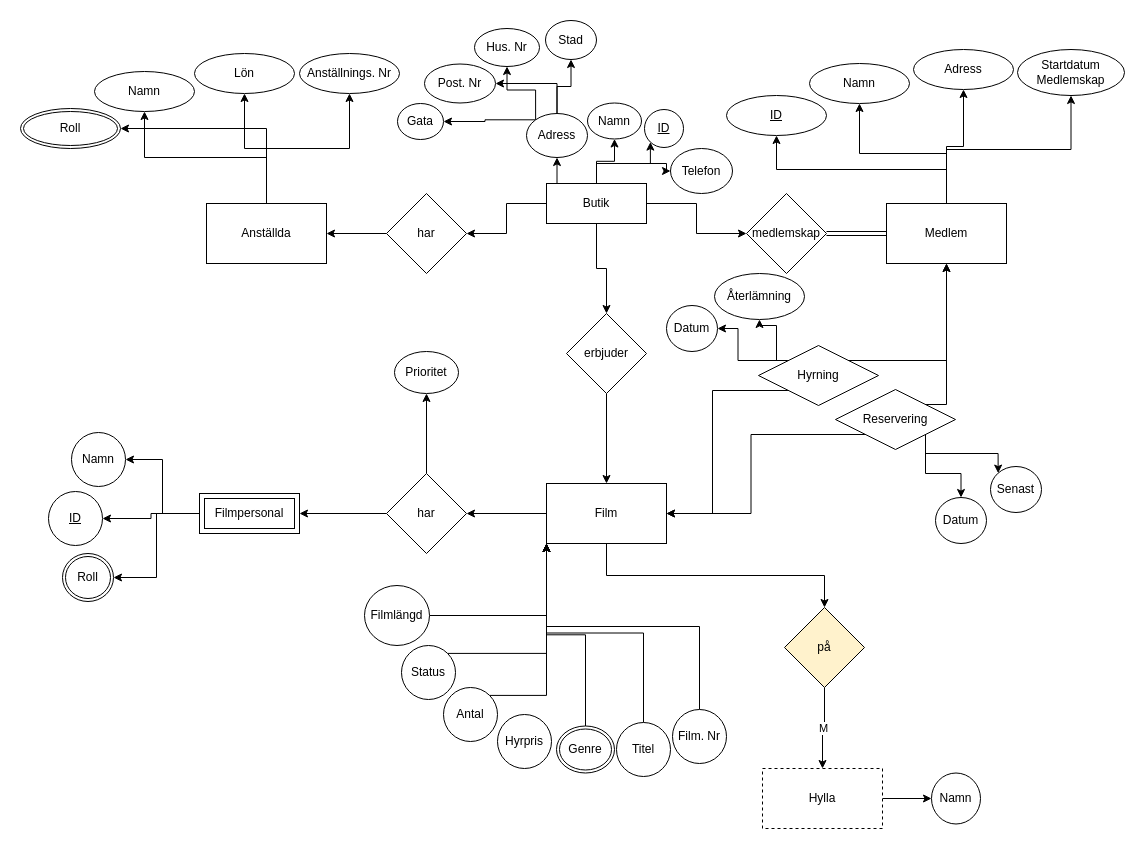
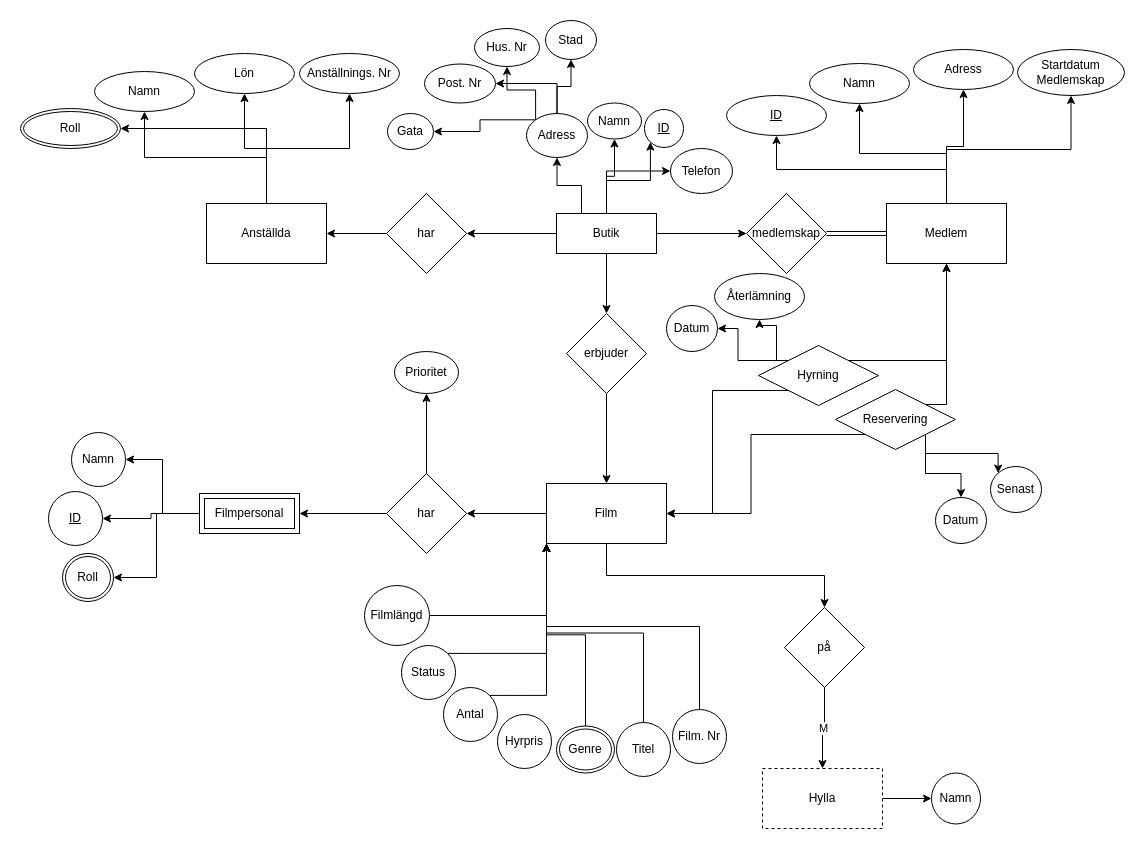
  <mxCell id="0" />
  <mxCell id="1" parent="0" />
  <mxCell id="2" value="" style="edgeStyle=orthogonalEdgeStyle;rounded=0;orthogonalLoop=1;jettySize=auto;html=1;" edge="1" parent="1" source="9" target="11"><mxGeometry relative="1" as="geometry" /></mxCell>
  <mxCell id="3" value="" style="edgeStyle=orthogonalEdgeStyle;rounded=0;orthogonalLoop=1;jettySize=auto;html=1;" edge="1" parent="1" source="9" target="18"><mxGeometry relative="1" as="geometry" /></mxCell>
  <mxCell id="4" style="edgeStyle=orthogonalEdgeStyle;rounded=0;orthogonalLoop=1;jettySize=auto;html=1;exitX=0.25;exitY=0;exitDx=0;exitDy=0;entryX=0.5;entryY=1;entryDx=0;entryDy=0;" edge="1" parent="1" source="9" target="40"><mxGeometry relative="1" as="geometry" /></mxCell>
  <mxCell id="5" style="edgeStyle=orthogonalEdgeStyle;rounded=0;orthogonalLoop=1;jettySize=auto;html=1;exitX=0.5;exitY=0;exitDx=0;exitDy=0;entryX=0.5;entryY=1;entryDx=0;entryDy=0;" edge="1" parent="1" source="9" target="41"><mxGeometry relative="1" as="geometry" /></mxCell>
  <mxCell id="6" style="edgeStyle=orthogonalEdgeStyle;rounded=0;orthogonalLoop=1;jettySize=auto;html=1;exitX=0.5;exitY=0;exitDx=0;exitDy=0;entryX=0;entryY=1;entryDx=0;entryDy=0;" edge="1" parent="1" source="9" target="42"><mxGeometry relative="1" as="geometry" /></mxCell>
  <mxCell id="7" style="edgeStyle=orthogonalEdgeStyle;rounded=0;orthogonalLoop=1;jettySize=auto;html=1;exitX=0.5;exitY=0;exitDx=0;exitDy=0;entryX=0;entryY=0.5;entryDx=0;entryDy=0;" edge="1" parent="1" source="9" target="43"><mxGeometry relative="1" as="geometry" /></mxCell>
  <mxCell id="8" value="" style="edgeStyle=orthogonalEdgeStyle;rounded=0;orthogonalLoop=1;jettySize=auto;html=1;" edge="1" parent="1" source="9" target="45"><mxGeometry relative="1" as="geometry" /></mxCell>
- <mxCell id="9" value="Butik" style="whiteSpace=wrap;html=1;align=center;" vertex="1" parent="1"><mxGeometry x="546" y="183" width="100" height="40" as="geometry" /></mxCell>
+ <mxCell id="9" value="Butik" style="whiteSpace=wrap;html=1;align=center;" vertex="1" parent="1"><mxGeometry x="556" y="213" width="100" height="40" as="geometry" /></mxCell>
  <mxCell id="10" value="" style="edgeStyle=orthogonalEdgeStyle;rounded=0;orthogonalLoop=1;jettySize=auto;html=1;" edge="1" parent="1" source="11" target="16"><mxGeometry relative="1" as="geometry" /></mxCell>
  <mxCell id="11" value="har" style="rhombus;whiteSpace=wrap;html=1;" vertex="1" parent="1"><mxGeometry x="386" y="193" width="80" height="80" as="geometry" /></mxCell>
  <mxCell id="12" style="edgeStyle=orthogonalEdgeStyle;rounded=0;orthogonalLoop=1;jettySize=auto;html=1;exitX=0.5;exitY=0;exitDx=0;exitDy=0;entryX=1;entryY=0.5;entryDx=0;entryDy=0;" edge="1" parent="1" source="16" target="27"><mxGeometry relative="1" as="geometry" /></mxCell>
  <mxCell id="13" style="edgeStyle=orthogonalEdgeStyle;rounded=0;orthogonalLoop=1;jettySize=auto;html=1;exitX=0.5;exitY=0;exitDx=0;exitDy=0;entryX=0.5;entryY=1;entryDx=0;entryDy=0;" edge="1" parent="1" source="16" target="24"><mxGeometry relative="1" as="geometry" /></mxCell>
  <mxCell id="14" style="edgeStyle=orthogonalEdgeStyle;rounded=0;orthogonalLoop=1;jettySize=auto;html=1;exitX=0.5;exitY=0;exitDx=0;exitDy=0;entryX=0.5;entryY=1;entryDx=0;entryDy=0;" edge="1" parent="1" source="16" target="25"><mxGeometry relative="1" as="geometry" /></mxCell>
  <mxCell id="15" style="edgeStyle=orthogonalEdgeStyle;rounded=0;orthogonalLoop=1;jettySize=auto;html=1;exitX=0.5;exitY=0;exitDx=0;exitDy=0;entryX=0.5;entryY=1;entryDx=0;entryDy=0;" edge="1" parent="1" source="16" target="26"><mxGeometry relative="1" as="geometry" /></mxCell>
  <mxCell id="16" value="Anställda" style="whiteSpace=wrap;html=1;" vertex="1" parent="1"><mxGeometry x="206" y="203" width="120" height="60" as="geometry" /></mxCell>
  <mxCell id="17" value="" style="edgeStyle=orthogonalEdgeStyle;rounded=0;orthogonalLoop=1;jettySize=auto;html=1;shape=link;" edge="1" parent="1" source="18" target="23"><mxGeometry relative="1" as="geometry" /></mxCell>
  <mxCell id="18" value="medlemskap" style="rhombus;whiteSpace=wrap;html=1;" vertex="1" parent="1"><mxGeometry x="746" y="193" width="80" height="80" as="geometry" /></mxCell>
  <mxCell id="19" style="edgeStyle=orthogonalEdgeStyle;rounded=0;orthogonalLoop=1;jettySize=auto;html=1;exitX=0.5;exitY=0;exitDx=0;exitDy=0;" edge="1" parent="1" source="23" target="31"><mxGeometry relative="1" as="geometry" /></mxCell>
  <mxCell id="20" style="edgeStyle=orthogonalEdgeStyle;rounded=0;orthogonalLoop=1;jettySize=auto;html=1;exitX=0.5;exitY=0;exitDx=0;exitDy=0;entryX=0.5;entryY=1;entryDx=0;entryDy=0;" edge="1" parent="1" source="23" target="28"><mxGeometry relative="1" as="geometry" /></mxCell>
  <mxCell id="21" style="edgeStyle=orthogonalEdgeStyle;rounded=0;orthogonalLoop=1;jettySize=auto;html=1;exitX=0.5;exitY=0;exitDx=0;exitDy=0;entryX=0.5;entryY=1;entryDx=0;entryDy=0;" edge="1" parent="1" source="23" target="29"><mxGeometry relative="1" as="geometry" /></mxCell>
  <mxCell id="22" style="edgeStyle=orthogonalEdgeStyle;rounded=0;orthogonalLoop=1;jettySize=auto;html=1;exitX=0.5;exitY=0;exitDx=0;exitDy=0;entryX=0.5;entryY=1;entryDx=0;entryDy=0;" edge="1" parent="1" source="23" target="30"><mxGeometry relative="1" as="geometry" /></mxCell>
  <mxCell id="23" value="Medlem" style="whiteSpace=wrap;html=1;" vertex="1" parent="1"><mxGeometry x="886" y="203" width="120" height="60" as="geometry" /></mxCell>
  <mxCell id="24" value="Namn" style="ellipse;whiteSpace=wrap;html=1;align=center;" vertex="1" parent="1"><mxGeometry x="94" y="71" width="100" height="40" as="geometry" /></mxCell>
  <mxCell id="25" value="Lön" style="ellipse;whiteSpace=wrap;html=1;align=center;" vertex="1" parent="1"><mxGeometry x="194" y="53" width="100" height="40" as="geometry" /></mxCell>
  <mxCell id="26" value="Anställnings. Nr" style="ellipse;whiteSpace=wrap;html=1;align=center;" vertex="1" parent="1"><mxGeometry x="299" y="53" width="100" height="40" as="geometry" /></mxCell>
  <mxCell id="27" value="Roll" style="ellipse;shape=doubleEllipse;margin=3;whiteSpace=wrap;html=1;align=center;" vertex="1" parent="1"><mxGeometry x="20" y="108" width="100" height="40" as="geometry" /></mxCell>
  <mxCell id="28" value="Namn" style="ellipse;whiteSpace=wrap;html=1;align=center;" vertex="1" parent="1"><mxGeometry x="809" y="63" width="100" height="40" as="geometry" /></mxCell>
  <mxCell id="29" value="Adress" style="ellipse;whiteSpace=wrap;html=1;align=center;" vertex="1" parent="1"><mxGeometry x="913" y="49" width="100" height="40" as="geometry" /></mxCell>
  <mxCell id="30" value="&lt;div&gt;Startdatum&lt;/div&gt;&lt;div&gt;Medlemskap&lt;br&gt;&lt;/div&gt;" style="ellipse;whiteSpace=wrap;html=1;align=center;" vertex="1" parent="1"><mxGeometry x="1017" y="49" width="107" height="46" as="geometry" /></mxCell>
  <mxCell id="31" value="ID" style="ellipse;whiteSpace=wrap;html=1;align=center;fontStyle=4;" vertex="1" parent="1"><mxGeometry x="726" y="95" width="100" height="40" as="geometry" /></mxCell>
- <mxCell id="32" value="Gata" style="ellipse;whiteSpace=wrap;html=1;align=center;" vertex="1" parent="1"><mxGeometry x="397" y="103" width="46" height="36" as="geometry" /></mxCell>
+ <mxCell id="32" value="Gata" style="ellipse;whiteSpace=wrap;html=1;align=center;" vertex="1" parent="1"><mxGeometry x="387" y="113" width="46" height="36" as="geometry" /></mxCell>
  <mxCell id="33" value="Post. Nr" style="ellipse;whiteSpace=wrap;html=1;align=center;" vertex="1" parent="1"><mxGeometry x="424" y="63.5" width="71" height="39" as="geometry" /></mxCell>
  <mxCell id="34" value="Hus. Nr" style="ellipse;whiteSpace=wrap;html=1;align=center;" vertex="1" parent="1"><mxGeometry x="474" y="28" width="65" height="38" as="geometry" /></mxCell>
  <mxCell id="35" value="Stad" style="ellipse;whiteSpace=wrap;html=1;align=center;" vertex="1" parent="1"><mxGeometry x="545" y="20" width="51" height="39" as="geometry" /></mxCell>
  <mxCell id="36" style="edgeStyle=orthogonalEdgeStyle;rounded=0;orthogonalLoop=1;jettySize=auto;html=1;exitX=0;exitY=0;exitDx=0;exitDy=0;entryX=1;entryY=0.5;entryDx=0;entryDy=0;" edge="1" parent="1" source="40" target="32"><mxGeometry relative="1" as="geometry" /></mxCell>
  <mxCell id="37" style="edgeStyle=orthogonalEdgeStyle;rounded=0;orthogonalLoop=1;jettySize=auto;html=1;exitX=0;exitY=0;exitDx=0;exitDy=0;entryX=0.5;entryY=1;entryDx=0;entryDy=0;" edge="1" parent="1" source="40" target="34"><mxGeometry relative="1" as="geometry" /></mxCell>
  <mxCell id="38" style="edgeStyle=orthogonalEdgeStyle;rounded=0;orthogonalLoop=1;jettySize=auto;html=1;exitX=0.5;exitY=0;exitDx=0;exitDy=0;entryX=0.5;entryY=1;entryDx=0;entryDy=0;" edge="1" parent="1" source="40" target="35"><mxGeometry relative="1" as="geometry" /></mxCell>
  <mxCell id="39" style="edgeStyle=orthogonalEdgeStyle;rounded=0;orthogonalLoop=1;jettySize=auto;html=1;exitX=0.5;exitY=0;exitDx=0;exitDy=0;entryX=1;entryY=0.5;entryDx=0;entryDy=0;" edge="1" parent="1" source="40" target="33"><mxGeometry relative="1" as="geometry" /></mxCell>
  <mxCell id="40" value="Adress" style="ellipse;whiteSpace=wrap;html=1;align=center;" vertex="1" parent="1"><mxGeometry x="526" y="113" width="61" height="44" as="geometry" /></mxCell>
  <mxCell id="41" value="Namn" style="ellipse;whiteSpace=wrap;html=1;align=center;" vertex="1" parent="1"><mxGeometry x="587" y="102.5" width="54" height="36" as="geometry" /></mxCell>
  <mxCell id="42" value="&lt;u&gt;ID&lt;/u&gt;" style="ellipse;whiteSpace=wrap;html=1;align=center;" vertex="1" parent="1"><mxGeometry x="644" y="109" width="39" height="38" as="geometry" /></mxCell>
  <mxCell id="43" value="Telefon" style="ellipse;whiteSpace=wrap;html=1;align=center;" vertex="1" parent="1"><mxGeometry x="670" y="148" width="62" height="45" as="geometry" /></mxCell>
  <mxCell id="44" value="" style="edgeStyle=orthogonalEdgeStyle;rounded=0;orthogonalLoop=1;jettySize=auto;html=1;" edge="1" parent="1" source="45" target="48"><mxGeometry relative="1" as="geometry" /></mxCell>
  <mxCell id="45" value="erbjuder" style="rhombus;whiteSpace=wrap;html=1;" vertex="1" parent="1"><mxGeometry x="566" y="313" width="80" height="80" as="geometry" /></mxCell>
  <mxCell id="46" value="" style="edgeStyle=orthogonalEdgeStyle;rounded=0;orthogonalLoop=1;jettySize=auto;html=1;" edge="1" parent="1" source="48" target="51"><mxGeometry relative="1" as="geometry" /></mxCell>
  <mxCell id="47" style="edgeStyle=orthogonalEdgeStyle;rounded=0;orthogonalLoop=1;jettySize=auto;html=1;exitX=0.5;exitY=1;exitDx=0;exitDy=0;" edge="1" parent="1" source="48" target="57"><mxGeometry relative="1" as="geometry" /></mxCell>
  <mxCell id="48" value="Film" style="whiteSpace=wrap;html=1;" vertex="1" parent="1"><mxGeometry x="546" y="483" width="120" height="60" as="geometry" /></mxCell>
  <mxCell id="49" value="" style="edgeStyle=orthogonalEdgeStyle;rounded=0;orthogonalLoop=1;jettySize=auto;html=1;" edge="1" parent="1" source="51" target="52"><mxGeometry relative="1" as="geometry" /></mxCell>
  <mxCell id="50" style="edgeStyle=orthogonalEdgeStyle;rounded=0;orthogonalLoop=1;jettySize=auto;html=1;exitX=0;exitY=0.5;exitDx=0;exitDy=0;entryX=1;entryY=0.5;entryDx=0;entryDy=0;" edge="1" parent="1" source="51" target="91"><mxGeometry relative="1" as="geometry" /></mxCell>
  <mxCell id="51" value="har" style="rhombus;whiteSpace=wrap;html=1;" vertex="1" parent="1"><mxGeometry x="386" y="473" width="80" height="80" as="geometry" /></mxCell>
  <mxCell id="52" value="Prioritet" style="ellipse;whiteSpace=wrap;html=1;" vertex="1" parent="1"><mxGeometry x="394" y="351" width="64" height="42" as="geometry" /></mxCell>
  <mxCell id="53" value="Namn" style="ellipse;whiteSpace=wrap;html=1;" vertex="1" parent="1"><mxGeometry x="71" y="432" width="54" height="54" as="geometry" /></mxCell>
  <mxCell id="54" value="&lt;u&gt;ID&lt;/u&gt;" style="ellipse;whiteSpace=wrap;html=1;" vertex="1" parent="1"><mxGeometry x="48" y="491" width="54" height="54" as="geometry" /></mxCell>
  <mxCell id="55" value="Roll" style="ellipse;shape=doubleEllipse;margin=3;whiteSpace=wrap;html=1;align=center;" vertex="1" parent="1"><mxGeometry x="62" y="553" width="51" height="48" as="geometry" /></mxCell>
  <mxCell id="56" value="M" style="edgeStyle=orthogonalEdgeStyle;rounded=0;orthogonalLoop=1;jettySize=auto;html=1;" edge="1" parent="1" source="57" target="59"><mxGeometry relative="1" as="geometry" /></mxCell>
- <mxCell id="57" value="på" style="rhombus;whiteSpace=wrap;html=1;fillColor=#fff2cc;" vertex="1" parent="1"><mxGeometry x="784" y="607" width="80" height="80" as="geometry" /></mxCell>
+ <mxCell id="57" value="på" style="rhombus;whiteSpace=wrap;html=1;" vertex="1" parent="1"><mxGeometry x="784" y="607" width="80" height="80" as="geometry" /></mxCell>
  <mxCell id="58" value="" style="edgeStyle=orthogonalEdgeStyle;rounded=0;orthogonalLoop=1;jettySize=auto;html=1;" edge="1" parent="1" source="59" target="60"><mxGeometry relative="1" as="geometry" /></mxCell>
  <mxCell id="59" value="Hylla" style="whiteSpace=wrap;html=1;dashed=1;" vertex="1" parent="1"><mxGeometry x="762" y="768" width="120" height="60" as="geometry" /></mxCell>
  <mxCell id="60" value="Namn" style="ellipse;whiteSpace=wrap;html=1;" vertex="1" parent="1"><mxGeometry x="931" y="772.5" width="49" height="51" as="geometry" /></mxCell>
  <mxCell id="61" style="edgeStyle=orthogonalEdgeStyle;rounded=0;orthogonalLoop=1;jettySize=auto;html=1;exitX=0.5;exitY=0;exitDx=0;exitDy=0;entryX=0;entryY=1;entryDx=0;entryDy=0;" edge="1" parent="1" source="62" target="48"><mxGeometry relative="1" as="geometry" /></mxCell>
  <mxCell id="62" value="Film. Nr" style="ellipse;whiteSpace=wrap;html=1;" vertex="1" parent="1"><mxGeometry x="672" y="709" width="54" height="54" as="geometry" /></mxCell>
  <mxCell id="63" style="edgeStyle=orthogonalEdgeStyle;rounded=0;orthogonalLoop=1;jettySize=auto;html=1;exitX=1;exitY=0.5;exitDx=0;exitDy=0;entryX=0;entryY=1;entryDx=0;entryDy=0;" edge="1" parent="1" source="64" target="48"><mxGeometry relative="1" as="geometry" /></mxCell>
  <mxCell id="64" value="Filmlängd" style="ellipse;whiteSpace=wrap;html=1;" vertex="1" parent="1"><mxGeometry x="364" y="585" width="65" height="60" as="geometry" /></mxCell>
  <mxCell id="65" style="edgeStyle=orthogonalEdgeStyle;rounded=0;orthogonalLoop=1;jettySize=auto;html=1;exitX=0.5;exitY=0;exitDx=0;exitDy=0;entryX=0;entryY=1;entryDx=0;entryDy=0;" edge="1" parent="1" source="66" target="48"><mxGeometry relative="1" as="geometry" /></mxCell>
  <mxCell id="66" value="Titel" style="ellipse;whiteSpace=wrap;html=1;" vertex="1" parent="1"><mxGeometry x="616" y="722" width="54" height="54" as="geometry" /></mxCell>
  <mxCell id="67" style="edgeStyle=orthogonalEdgeStyle;rounded=0;orthogonalLoop=1;jettySize=auto;html=1;exitX=1;exitY=0;exitDx=0;exitDy=0;entryX=0;entryY=1;entryDx=0;entryDy=0;" edge="1" parent="1" source="68" target="48"><mxGeometry relative="1" as="geometry" /></mxCell>
  <mxCell id="68" value="Status" style="ellipse;whiteSpace=wrap;html=1;" vertex="1" parent="1"><mxGeometry x="401" y="645" width="54" height="54" as="geometry" /></mxCell>
  <mxCell id="69" style="edgeStyle=orthogonalEdgeStyle;rounded=0;orthogonalLoop=1;jettySize=auto;html=1;exitX=1;exitY=0;exitDx=0;exitDy=0;entryX=0;entryY=1;entryDx=0;entryDy=0;" edge="1" parent="1" source="70" target="48"><mxGeometry relative="1" as="geometry" /></mxCell>
  <mxCell id="70" value="Antal" style="ellipse;whiteSpace=wrap;html=1;" vertex="1" parent="1"><mxGeometry x="443" y="687" width="54" height="54" as="geometry" /></mxCell>
  <mxCell id="71" value="Hyrpris" style="ellipse;whiteSpace=wrap;html=1;" vertex="1" parent="1"><mxGeometry x="497" y="714" width="54" height="54" as="geometry" /></mxCell>
  <mxCell id="72" style="edgeStyle=orthogonalEdgeStyle;rounded=0;orthogonalLoop=1;jettySize=auto;html=1;exitX=0.5;exitY=0;exitDx=0;exitDy=0;entryX=0;entryY=1;entryDx=0;entryDy=0;" edge="1" parent="1" source="73" target="48"><mxGeometry relative="1" as="geometry" /></mxCell>
  <mxCell id="73" value="Genre" style="ellipse;shape=doubleEllipse;margin=3;whiteSpace=wrap;html=1;align=center;" vertex="1" parent="1"><mxGeometry x="556" y="725.5" width="58" height="47" as="geometry" /></mxCell>
  <mxCell id="74" style="edgeStyle=orthogonalEdgeStyle;rounded=0;orthogonalLoop=1;jettySize=auto;html=1;exitX=1;exitY=0;exitDx=0;exitDy=0;entryX=0.5;entryY=1;entryDx=0;entryDy=0;" edge="1" parent="1" source="78" target="23"><mxGeometry relative="1" as="geometry" /></mxCell>
  <mxCell id="75" style="edgeStyle=orthogonalEdgeStyle;rounded=0;orthogonalLoop=1;jettySize=auto;html=1;exitX=0;exitY=1;exitDx=0;exitDy=0;entryX=1;entryY=0.5;entryDx=0;entryDy=0;" edge="1" parent="1" source="78" target="48"><mxGeometry relative="1" as="geometry" /></mxCell>
  <mxCell id="76" style="edgeStyle=orthogonalEdgeStyle;rounded=0;orthogonalLoop=1;jettySize=auto;html=1;exitX=0;exitY=0;exitDx=0;exitDy=0;entryX=1;entryY=0.5;entryDx=0;entryDy=0;" edge="1" parent="1" source="78" target="84"><mxGeometry relative="1" as="geometry" /></mxCell>
  <mxCell id="77" style="edgeStyle=orthogonalEdgeStyle;rounded=0;orthogonalLoop=1;jettySize=auto;html=1;exitX=0;exitY=0;exitDx=0;exitDy=0;entryX=0.5;entryY=1;entryDx=0;entryDy=0;" edge="1" parent="1" source="78" target="85"><mxGeometry relative="1" as="geometry"><Array as="points"><mxPoint x="776" y="360" /><mxPoint x="776" y="325" /><mxPoint x="759" y="325" /></Array></mxGeometry></mxCell>
  <mxCell id="78" value="&lt;div&gt;Hyrning&lt;/div&gt;" style="shape=rhombus;perimeter=rhombusPerimeter;whiteSpace=wrap;html=1;align=center;" vertex="1" parent="1"><mxGeometry x="758" y="345" width="120" height="60" as="geometry" /></mxCell>
  <mxCell id="79" style="edgeStyle=orthogonalEdgeStyle;rounded=0;orthogonalLoop=1;jettySize=auto;html=1;exitX=1;exitY=0;exitDx=0;exitDy=0;entryX=0.5;entryY=1;entryDx=0;entryDy=0;" edge="1" parent="1" source="83" target="23"><mxGeometry relative="1" as="geometry"><Array as="points"><mxPoint x="946" y="404" /></Array></mxGeometry></mxCell>
  <mxCell id="80" style="edgeStyle=orthogonalEdgeStyle;rounded=0;orthogonalLoop=1;jettySize=auto;html=1;exitX=0;exitY=1;exitDx=0;exitDy=0;entryX=1;entryY=0.5;entryDx=0;entryDy=0;" edge="1" parent="1" source="83" target="48"><mxGeometry relative="1" as="geometry" /></mxCell>
  <mxCell id="81" style="edgeStyle=orthogonalEdgeStyle;rounded=0;orthogonalLoop=1;jettySize=auto;html=1;exitX=1;exitY=1;exitDx=0;exitDy=0;" edge="1" parent="1" source="83" target="86"><mxGeometry relative="1" as="geometry" /></mxCell>
  <mxCell id="82" style="edgeStyle=orthogonalEdgeStyle;rounded=0;orthogonalLoop=1;jettySize=auto;html=1;exitX=1;exitY=1;exitDx=0;exitDy=0;entryX=0;entryY=0;entryDx=0;entryDy=0;" edge="1" parent="1" source="83" target="87"><mxGeometry relative="1" as="geometry"><Array as="points"><mxPoint x="925" y="453" /><mxPoint x="998" y="453" /></Array></mxGeometry></mxCell>
  <mxCell id="83" value="Reservering" style="shape=rhombus;perimeter=rhombusPerimeter;whiteSpace=wrap;html=1;align=center;" vertex="1" parent="1"><mxGeometry x="835" y="389" width="120" height="60" as="geometry" /></mxCell>
  <mxCell id="84" value="Datum" style="ellipse;whiteSpace=wrap;html=1;align=center;" vertex="1" parent="1"><mxGeometry x="666" y="305" width="51" height="46" as="geometry" /></mxCell>
  <mxCell id="85" value="Återlämning" style="ellipse;whiteSpace=wrap;html=1;align=center;" vertex="1" parent="1"><mxGeometry x="714" y="273" width="90" height="46" as="geometry" /></mxCell>
  <mxCell id="86" value="Datum" style="ellipse;whiteSpace=wrap;html=1;align=center;" vertex="1" parent="1"><mxGeometry x="935" y="497" width="51" height="46" as="geometry" /></mxCell>
  <mxCell id="87" value="Senast" style="ellipse;whiteSpace=wrap;html=1;align=center;" vertex="1" parent="1"><mxGeometry x="990" y="466" width="51" height="46" as="geometry" /></mxCell>
  <mxCell id="88" style="edgeStyle=orthogonalEdgeStyle;rounded=0;orthogonalLoop=1;jettySize=auto;html=1;exitX=0;exitY=0.5;exitDx=0;exitDy=0;entryX=1;entryY=0.5;entryDx=0;entryDy=0;" edge="1" parent="1" source="91" target="53"><mxGeometry relative="1" as="geometry" /></mxCell>
  <mxCell id="89" style="edgeStyle=orthogonalEdgeStyle;rounded=0;orthogonalLoop=1;jettySize=auto;html=1;exitX=0;exitY=0.5;exitDx=0;exitDy=0;entryX=1;entryY=0.5;entryDx=0;entryDy=0;" edge="1" parent="1" source="91" target="55"><mxGeometry relative="1" as="geometry" /></mxCell>
  <mxCell id="90" style="edgeStyle=orthogonalEdgeStyle;rounded=0;orthogonalLoop=1;jettySize=auto;html=1;exitX=0;exitY=0.5;exitDx=0;exitDy=0;entryX=1;entryY=0.5;entryDx=0;entryDy=0;" edge="1" parent="1" source="91" target="54"><mxGeometry relative="1" as="geometry" /></mxCell>
  <mxCell id="91" value="Filmpersonal" style="shape=ext;margin=3;double=1;whiteSpace=wrap;html=1;align=center;" vertex="1" parent="1"><mxGeometry x="199" y="493" width="100" height="40" as="geometry" /></mxCell>
